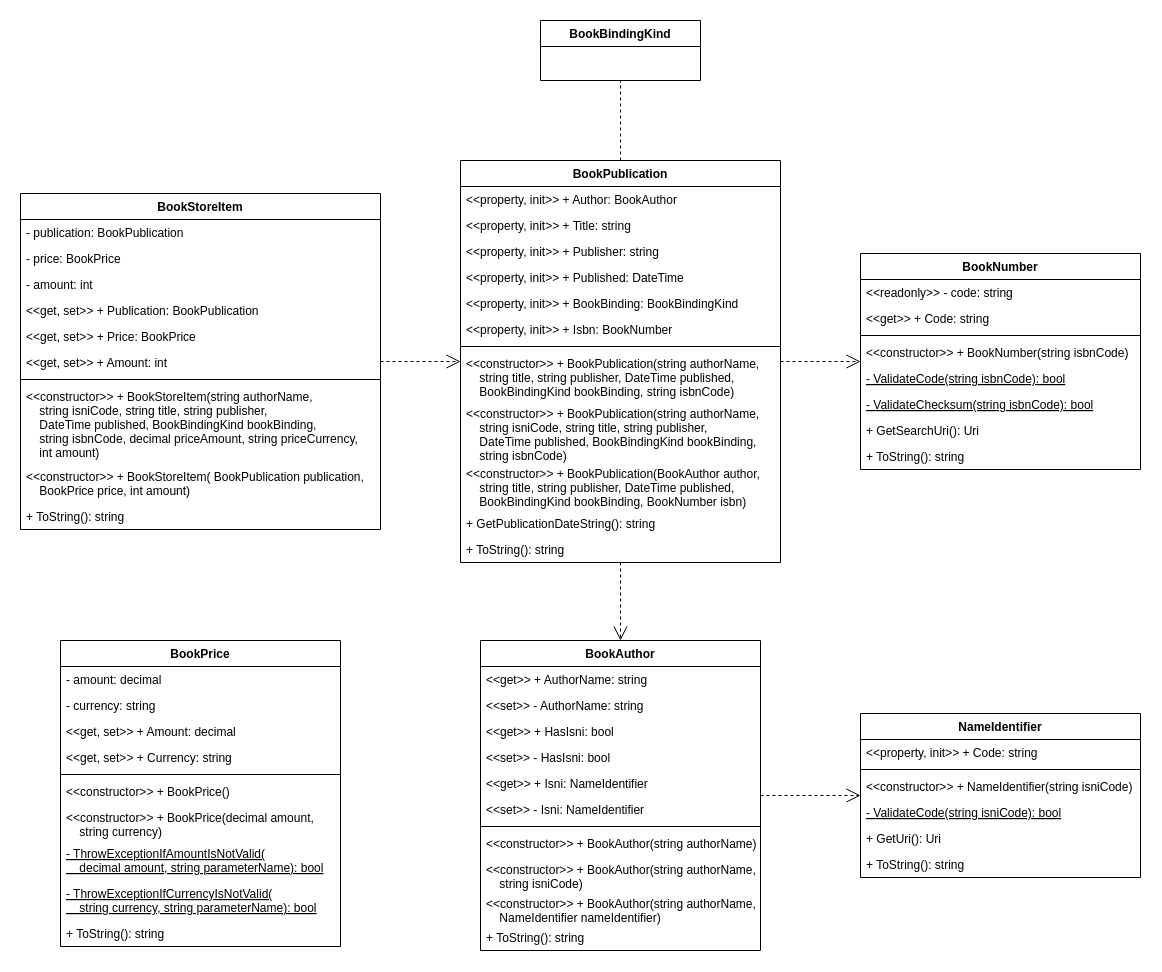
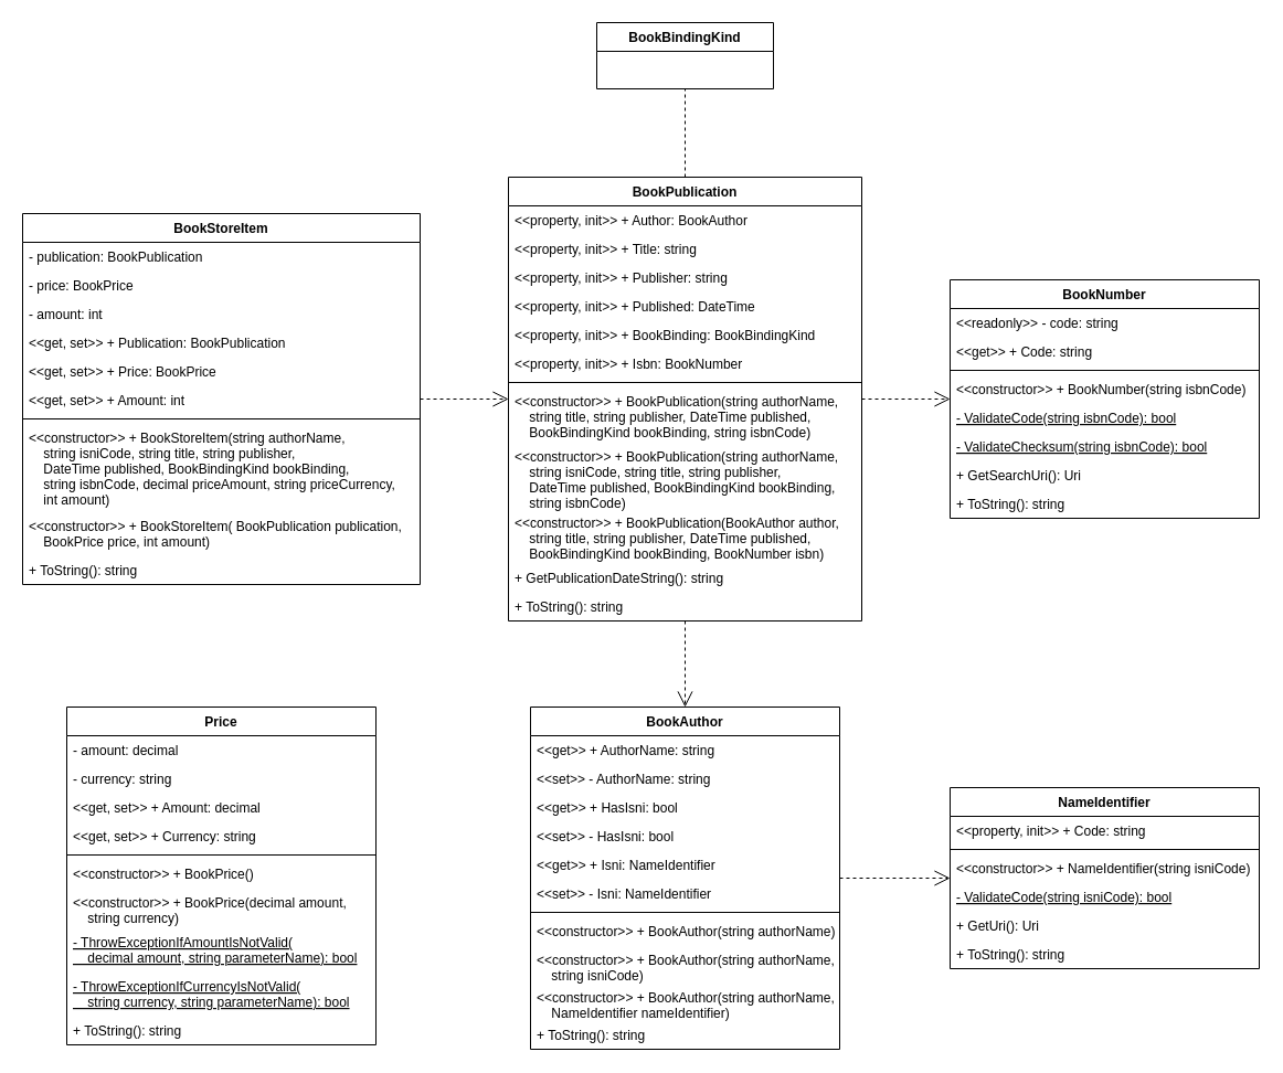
  <mxCell id="0" />
  <mxCell id="1" parent="0" />
  <mxCell id="2" value="NameIdentifier" style="swimlane;fontStyle=1;align=center;verticalAlign=top;childLayout=stackLayout;horizontal=1;startSize=26;horizontalStack=0;resizeParent=1;resizeParentMax=0;resizeLast=0;collapsible=1;marginBottom=0;" parent="1" vertex="1"><mxGeometry x="860" y="713" width="280" height="164" as="geometry" /></mxCell>
  <mxCell id="3" value="&lt;&lt;property, init&gt;&gt; + Code: string" style="text;strokeColor=none;fillColor=none;align=left;verticalAlign=top;spacingLeft=4;spacingRight=4;overflow=hidden;rotatable=0;points=[[0,0.5],[1,0.5]];portConstraint=eastwest;" parent="2" vertex="1"><mxGeometry y="26" width="280" height="26" as="geometry" /></mxCell>
  <mxCell id="4" value="" style="line;strokeWidth=1;fillColor=none;align=left;verticalAlign=middle;spacingTop=-1;spacingLeft=3;spacingRight=3;rotatable=0;labelPosition=right;points=[];portConstraint=eastwest;" parent="2" vertex="1"><mxGeometry y="52" width="280" height="8" as="geometry" /></mxCell>
  <mxCell id="5" value="&lt;&lt;constructor&gt;&gt; + NameIdentifier(string isniCode)" style="text;strokeColor=none;fillColor=none;align=left;verticalAlign=top;spacingLeft=4;spacingRight=4;overflow=hidden;rotatable=0;points=[[0,0.5],[1,0.5]];portConstraint=eastwest;" parent="2" vertex="1"><mxGeometry y="60" width="280" height="26" as="geometry" /></mxCell>
  <mxCell id="6" value="- ValidateCode(string isniCode): bool" style="text;strokeColor=none;fillColor=none;align=left;verticalAlign=top;spacingLeft=4;spacingRight=4;overflow=hidden;rotatable=0;points=[[0,0.5],[1,0.5]];portConstraint=eastwest;fontStyle=4" parent="2" vertex="1"><mxGeometry y="86" width="280" height="26" as="geometry" /></mxCell>
  <mxCell id="7" value="+ GetUri(): Uri" style="text;strokeColor=none;fillColor=none;align=left;verticalAlign=top;spacingLeft=4;spacingRight=4;overflow=hidden;rotatable=0;points=[[0,0.5],[1,0.5]];portConstraint=eastwest;" parent="2" vertex="1"><mxGeometry y="112" width="280" height="26" as="geometry" /></mxCell>
  <mxCell id="8" value="+ ToString(): string" style="text;strokeColor=none;fillColor=none;align=left;verticalAlign=top;spacingLeft=4;spacingRight=4;overflow=hidden;rotatable=0;points=[[0,0.5],[1,0.5]];portConstraint=eastwest;" parent="2" vertex="1"><mxGeometry y="138" width="280" height="26" as="geometry" /></mxCell>
  <mxCell id="9" value="BookNumber" style="swimlane;fontStyle=1;align=center;verticalAlign=top;childLayout=stackLayout;horizontal=1;startSize=26;horizontalStack=0;resizeParent=1;resizeParentMax=0;resizeLast=0;collapsible=1;marginBottom=0;" parent="1" vertex="1"><mxGeometry x="860" y="253" width="280" height="216" as="geometry" /></mxCell>
  <mxCell id="10" value="&lt;&lt;readonly&gt;&gt; - code: string" style="text;strokeColor=none;fillColor=none;align=left;verticalAlign=top;spacingLeft=4;spacingRight=4;overflow=hidden;rotatable=0;points=[[0,0.5],[1,0.5]];portConstraint=eastwest;" parent="9" vertex="1"><mxGeometry y="26" width="280" height="26" as="geometry" /></mxCell>
  <mxCell id="11" value="&lt;&lt;get&gt;&gt; + Code: string" style="text;strokeColor=none;fillColor=none;align=left;verticalAlign=top;spacingLeft=4;spacingRight=4;overflow=hidden;rotatable=0;points=[[0,0.5],[1,0.5]];portConstraint=eastwest;" parent="9" vertex="1"><mxGeometry y="52" width="280" height="26" as="geometry" /></mxCell>
  <mxCell id="12" value="" style="line;strokeWidth=1;fillColor=none;align=left;verticalAlign=middle;spacingTop=-1;spacingLeft=3;spacingRight=3;rotatable=0;labelPosition=right;points=[];portConstraint=eastwest;" parent="9" vertex="1"><mxGeometry y="78" width="280" height="8" as="geometry" /></mxCell>
  <mxCell id="13" value="&lt;&lt;constructor&gt;&gt; + BookNumber(string isbnCode)" style="text;strokeColor=none;fillColor=none;align=left;verticalAlign=top;spacingLeft=4;spacingRight=4;overflow=hidden;rotatable=0;points=[[0,0.5],[1,0.5]];portConstraint=eastwest;" parent="9" vertex="1"><mxGeometry y="86" width="280" height="26" as="geometry" /></mxCell>
  <mxCell id="14" value="- ValidateCode(string isbnCode): bool" style="text;strokeColor=none;fillColor=none;align=left;verticalAlign=top;spacingLeft=4;spacingRight=4;overflow=hidden;rotatable=0;points=[[0,0.5],[1,0.5]];portConstraint=eastwest;fontStyle=4" parent="9" vertex="1"><mxGeometry y="112" width="280" height="26" as="geometry" /></mxCell>
  <mxCell id="15" value="- ValidateChecksum(string isbnCode): bool" style="text;strokeColor=none;fillColor=none;align=left;verticalAlign=top;spacingLeft=4;spacingRight=4;overflow=hidden;rotatable=0;points=[[0,0.5],[1,0.5]];portConstraint=eastwest;fontStyle=4" parent="9" vertex="1"><mxGeometry y="138" width="280" height="26" as="geometry" /></mxCell>
  <mxCell id="16" value="+ GetSearchUri(): Uri" style="text;strokeColor=none;fillColor=none;align=left;verticalAlign=top;spacingLeft=4;spacingRight=4;overflow=hidden;rotatable=0;points=[[0,0.5],[1,0.5]];portConstraint=eastwest;" parent="9" vertex="1"><mxGeometry y="164" width="280" height="26" as="geometry" /></mxCell>
  <mxCell id="17" value="+ ToString(): string" style="text;strokeColor=none;fillColor=none;align=left;verticalAlign=top;spacingLeft=4;spacingRight=4;overflow=hidden;rotatable=0;points=[[0,0.5],[1,0.5]];portConstraint=eastwest;" parent="9" vertex="1"><mxGeometry y="190" width="280" height="26" as="geometry" /></mxCell>
  <mxCell id="18" value="BookAuthor" style="swimlane;fontStyle=1;align=center;verticalAlign=top;childLayout=stackLayout;horizontal=1;startSize=26;horizontalStack=0;resizeParent=1;resizeParentMax=0;resizeLast=0;collapsible=1;marginBottom=0;" parent="1" vertex="1"><mxGeometry x="480" y="640" width="280" height="310" as="geometry" /></mxCell>
  <mxCell id="19" value="&lt;&lt;get&gt;&gt; + AuthorName: string" style="text;strokeColor=none;fillColor=none;align=left;verticalAlign=top;spacingLeft=4;spacingRight=4;overflow=hidden;rotatable=0;points=[[0,0.5],[1,0.5]];portConstraint=eastwest;" parent="18" vertex="1"><mxGeometry y="26" width="280" height="26" as="geometry" /></mxCell>
  <mxCell id="20" value="&lt;&lt;set&gt;&gt; - AuthorName: string" style="text;strokeColor=none;fillColor=none;align=left;verticalAlign=top;spacingLeft=4;spacingRight=4;overflow=hidden;rotatable=0;points=[[0,0.5],[1,0.5]];portConstraint=eastwest;" parent="18" vertex="1"><mxGeometry y="52" width="280" height="26" as="geometry" /></mxCell>
  <mxCell id="21" value="&lt;&lt;get&gt;&gt; + HasIsni: bool" style="text;strokeColor=none;fillColor=none;align=left;verticalAlign=top;spacingLeft=4;spacingRight=4;overflow=hidden;rotatable=0;points=[[0,0.5],[1,0.5]];portConstraint=eastwest;" parent="18" vertex="1"><mxGeometry y="78" width="280" height="26" as="geometry" /></mxCell>
  <mxCell id="22" value="&lt;&lt;set&gt;&gt; - HasIsni: bool" style="text;strokeColor=none;fillColor=none;align=left;verticalAlign=top;spacingLeft=4;spacingRight=4;overflow=hidden;rotatable=0;points=[[0,0.5],[1,0.5]];portConstraint=eastwest;" parent="18" vertex="1"><mxGeometry y="104" width="280" height="26" as="geometry" /></mxCell>
  <mxCell id="23" value="&lt;&lt;get&gt;&gt; + Isni: NameIdentifier" style="text;strokeColor=none;fillColor=none;align=left;verticalAlign=top;spacingLeft=4;spacingRight=4;overflow=hidden;rotatable=0;points=[[0,0.5],[1,0.5]];portConstraint=eastwest;" parent="18" vertex="1"><mxGeometry y="130" width="280" height="26" as="geometry" /></mxCell>
  <mxCell id="24" value="&lt;&lt;set&gt;&gt; - Isni: NameIdentifier" style="text;strokeColor=none;fillColor=none;align=left;verticalAlign=top;spacingLeft=4;spacingRight=4;overflow=hidden;rotatable=0;points=[[0,0.5],[1,0.5]];portConstraint=eastwest;" parent="18" vertex="1"><mxGeometry y="156" width="280" height="26" as="geometry" /></mxCell>
  <mxCell id="25" value="" style="line;strokeWidth=1;fillColor=none;align=left;verticalAlign=middle;spacingTop=-1;spacingLeft=3;spacingRight=3;rotatable=0;labelPosition=right;points=[];portConstraint=eastwest;" parent="18" vertex="1"><mxGeometry y="182" width="280" height="8" as="geometry" /></mxCell>
  <mxCell id="26" value="&lt;&lt;constructor&gt;&gt; + BookAuthor(string authorName)" style="text;strokeColor=none;fillColor=none;align=left;verticalAlign=top;spacingLeft=4;spacingRight=4;overflow=hidden;rotatable=0;points=[[0,0.5],[1,0.5]];portConstraint=eastwest;" parent="18" vertex="1"><mxGeometry y="190" width="280" height="26" as="geometry" /></mxCell>
  <mxCell id="27" value="&lt;&lt;constructor&gt;&gt; + BookAuthor(string authorName,&#10;    string isniCode)" style="text;strokeColor=none;fillColor=none;align=left;verticalAlign=top;spacingLeft=4;spacingRight=4;overflow=hidden;rotatable=0;points=[[0,0.5],[1,0.5]];portConstraint=eastwest;" parent="18" vertex="1"><mxGeometry y="216" width="280" height="34" as="geometry" /></mxCell>
  <mxCell id="28" value="&lt;&lt;constructor&gt;&gt; + BookAuthor(string authorName,&#10;    NameIdentifier nameIdentifier)" style="text;strokeColor=none;fillColor=none;align=left;verticalAlign=top;spacingLeft=4;spacingRight=4;overflow=hidden;rotatable=0;points=[[0,0.5],[1,0.5]];portConstraint=eastwest;" parent="18" vertex="1"><mxGeometry y="250" width="280" height="34" as="geometry" /></mxCell>
  <mxCell id="29" value="+ ToString(): string" style="text;strokeColor=none;fillColor=none;align=left;verticalAlign=top;spacingLeft=4;spacingRight=4;overflow=hidden;rotatable=0;points=[[0,0.5],[1,0.5]];portConstraint=eastwest;" parent="18" vertex="1"><mxGeometry y="284" width="280" height="26" as="geometry" /></mxCell>
  <mxCell id="30" value="" style="endArrow=open;endSize=12;dashed=1;html=1;rounded=0;" parent="1" source="18" target="2" edge="1"><mxGeometry width="160" relative="1" as="geometry"><mxPoint x="550" y="100" as="sourcePoint" /><mxPoint x="830" y="-90" as="targetPoint" /></mxGeometry></mxCell>
  <mxCell id="31" value="BookPublication" style="swimlane;fontStyle=1;align=center;verticalAlign=top;childLayout=stackLayout;horizontal=1;startSize=26;horizontalStack=0;resizeParent=1;resizeParentMax=0;resizeLast=0;collapsible=1;marginBottom=0;" parent="1" vertex="1"><mxGeometry x="460" y="160" width="320" height="402" as="geometry" /></mxCell>
  <mxCell id="32" value="&lt;&lt;property, init&gt;&gt; + Author: BookAuthor" style="text;strokeColor=none;fillColor=none;align=left;verticalAlign=top;spacingLeft=4;spacingRight=4;overflow=hidden;rotatable=0;points=[[0,0.5],[1,0.5]];portConstraint=eastwest;" parent="31" vertex="1"><mxGeometry y="26" width="320" height="26" as="geometry" /></mxCell>
  <mxCell id="33" value="&lt;&lt;property, init&gt;&gt; + Title: string" style="text;strokeColor=none;fillColor=none;align=left;verticalAlign=top;spacingLeft=4;spacingRight=4;overflow=hidden;rotatable=0;points=[[0,0.5],[1,0.5]];portConstraint=eastwest;" parent="31" vertex="1"><mxGeometry y="52" width="320" height="26" as="geometry" /></mxCell>
  <mxCell id="34" value="&lt;&lt;property, init&gt;&gt; + Publisher: string" style="text;strokeColor=none;fillColor=none;align=left;verticalAlign=top;spacingLeft=4;spacingRight=4;overflow=hidden;rotatable=0;points=[[0,0.5],[1,0.5]];portConstraint=eastwest;" parent="31" vertex="1"><mxGeometry y="78" width="320" height="26" as="geometry" /></mxCell>
  <mxCell id="35" value="&lt;&lt;property, init&gt;&gt; + Published: DateTime" style="text;strokeColor=none;fillColor=none;align=left;verticalAlign=top;spacingLeft=4;spacingRight=4;overflow=hidden;rotatable=0;points=[[0,0.5],[1,0.5]];portConstraint=eastwest;" parent="31" vertex="1"><mxGeometry y="104" width="320" height="26" as="geometry" /></mxCell>
  <mxCell id="36" value="&lt;&lt;property, init&gt;&gt; + BookBinding: BookBindingKind" style="text;strokeColor=none;fillColor=none;align=left;verticalAlign=top;spacingLeft=4;spacingRight=4;overflow=hidden;rotatable=0;points=[[0,0.5],[1,0.5]];portConstraint=eastwest;" parent="31" vertex="1"><mxGeometry y="130" width="320" height="26" as="geometry" /></mxCell>
  <mxCell id="37" value="&lt;&lt;property, init&gt;&gt; + Isbn: BookNumber" style="text;strokeColor=none;fillColor=none;align=left;verticalAlign=top;spacingLeft=4;spacingRight=4;overflow=hidden;rotatable=0;points=[[0,0.5],[1,0.5]];portConstraint=eastwest;" parent="31" vertex="1"><mxGeometry y="156" width="320" height="26" as="geometry" /></mxCell>
  <mxCell id="38" value="" style="line;strokeWidth=1;fillColor=none;align=left;verticalAlign=middle;spacingTop=-1;spacingLeft=3;spacingRight=3;rotatable=0;labelPosition=right;points=[];portConstraint=eastwest;" parent="31" vertex="1"><mxGeometry y="182" width="320" height="8" as="geometry" /></mxCell>
  <mxCell id="39" value="&lt;&lt;constructor&gt;&gt; + BookPublication(string authorName,&#10;    string title, string publisher, DateTime published,&#10;    BookBindingKind bookBinding, string isbnCode)" style="text;strokeColor=none;fillColor=none;align=left;verticalAlign=top;spacingLeft=4;spacingRight=4;overflow=hidden;rotatable=0;points=[[0,0.5],[1,0.5]];portConstraint=eastwest;" parent="31" vertex="1"><mxGeometry y="190" width="320" height="50" as="geometry" /></mxCell>
  <mxCell id="40" value="&lt;&lt;constructor&gt;&gt; + BookPublication(string authorName,&#10;    string isniCode, string title, string publisher,&#10;    DateTime published, BookBindingKind bookBinding,&#10;    string isbnCode)" style="text;strokeColor=none;fillColor=none;align=left;verticalAlign=top;spacingLeft=4;spacingRight=4;overflow=hidden;rotatable=0;points=[[0,0.5],[1,0.5]];portConstraint=eastwest;" parent="31" vertex="1"><mxGeometry y="240" width="320" height="60" as="geometry" /></mxCell>
  <mxCell id="41" value="&lt;&lt;constructor&gt;&gt; + BookPublication(BookAuthor author,&#10;    string title, string publisher, DateTime published,&#10;    BookBindingKind bookBinding, BookNumber isbn)" style="text;strokeColor=none;fillColor=none;align=left;verticalAlign=top;spacingLeft=4;spacingRight=4;overflow=hidden;rotatable=0;points=[[0,0.5],[1,0.5]];portConstraint=eastwest;" parent="31" vertex="1"><mxGeometry y="300" width="320" height="50" as="geometry" /></mxCell>
  <mxCell id="42" value="+ GetPublicationDateString(): string" style="text;strokeColor=none;fillColor=none;align=left;verticalAlign=top;spacingLeft=4;spacingRight=4;overflow=hidden;rotatable=0;points=[[0,0.5],[1,0.5]];portConstraint=eastwest;" parent="31" vertex="1"><mxGeometry y="350" width="320" height="26" as="geometry" /></mxCell>
  <mxCell id="43" value="+ ToString(): string" style="text;strokeColor=none;fillColor=none;align=left;verticalAlign=top;spacingLeft=4;spacingRight=4;overflow=hidden;rotatable=0;points=[[0,0.5],[1,0.5]];portConstraint=eastwest;" parent="31" vertex="1"><mxGeometry y="376" width="320" height="26" as="geometry" /></mxCell>
  <mxCell id="44" value="" style="endArrow=open;endSize=12;dashed=1;html=1;rounded=0;" parent="1" source="31" target="9" edge="1"><mxGeometry width="160" relative="1" as="geometry"><mxPoint x="780" y="280" as="sourcePoint" /><mxPoint x="940" y="280" as="targetPoint" /></mxGeometry></mxCell>
  <mxCell id="45" value="" style="endArrow=open;endSize=12;dashed=1;html=1;rounded=0;" parent="1" source="31" target="18" edge="1"><mxGeometry width="160" relative="1" as="geometry"><mxPoint x="790" y="305.095" as="sourcePoint" /><mxPoint x="910" y="255.667" as="targetPoint" /></mxGeometry></mxCell>
  <mxCell id="46" value="BookStoreItem" style="swimlane;fontStyle=1;align=center;verticalAlign=top;childLayout=stackLayout;horizontal=1;startSize=26;horizontalStack=0;resizeParent=1;resizeParentMax=0;resizeLast=0;collapsible=1;marginBottom=0;" parent="1" vertex="1"><mxGeometry x="20" y="193" width="360" height="336" as="geometry" /></mxCell>
  <mxCell id="47" value="- publication: BookPublication" style="text;strokeColor=none;fillColor=none;align=left;verticalAlign=top;spacingLeft=4;spacingRight=4;overflow=hidden;rotatable=0;points=[[0,0.5],[1,0.5]];portConstraint=eastwest;" parent="46" vertex="1"><mxGeometry y="26" width="360" height="26" as="geometry" /></mxCell>
  <mxCell id="48" value="- price: BookPrice" style="text;strokeColor=none;fillColor=none;align=left;verticalAlign=top;spacingLeft=4;spacingRight=4;overflow=hidden;rotatable=0;points=[[0,0.5],[1,0.5]];portConstraint=eastwest;" parent="46" vertex="1"><mxGeometry y="52" width="360" height="26" as="geometry" /></mxCell>
  <mxCell id="49" value="- amount: int" style="text;strokeColor=none;fillColor=none;align=left;verticalAlign=top;spacingLeft=4;spacingRight=4;overflow=hidden;rotatable=0;points=[[0,0.5],[1,0.5]];portConstraint=eastwest;" parent="46" vertex="1"><mxGeometry y="78" width="360" height="26" as="geometry" /></mxCell>
  <mxCell id="50" value="&lt;&lt;get, set&gt;&gt; + Publication: BookPublication" style="text;strokeColor=none;fillColor=none;align=left;verticalAlign=top;spacingLeft=4;spacingRight=4;overflow=hidden;rotatable=0;points=[[0,0.5],[1,0.5]];portConstraint=eastwest;" parent="46" vertex="1"><mxGeometry y="104" width="360" height="26" as="geometry" /></mxCell>
  <mxCell id="51" value="&lt;&lt;get, set&gt;&gt; + Price: BookPrice" style="text;strokeColor=none;fillColor=none;align=left;verticalAlign=top;spacingLeft=4;spacingRight=4;overflow=hidden;rotatable=0;points=[[0,0.5],[1,0.5]];portConstraint=eastwest;" parent="46" vertex="1"><mxGeometry y="130" width="360" height="26" as="geometry" /></mxCell>
  <mxCell id="52" value="&lt;&lt;get, set&gt;&gt; + Amount: int" style="text;strokeColor=none;fillColor=none;align=left;verticalAlign=top;spacingLeft=4;spacingRight=4;overflow=hidden;rotatable=0;points=[[0,0.5],[1,0.5]];portConstraint=eastwest;" parent="46" vertex="1"><mxGeometry y="156" width="360" height="26" as="geometry" /></mxCell>
  <mxCell id="53" value="" style="line;strokeWidth=1;fillColor=none;align=left;verticalAlign=middle;spacingTop=-1;spacingLeft=3;spacingRight=3;rotatable=0;labelPosition=right;points=[];portConstraint=eastwest;" parent="46" vertex="1"><mxGeometry y="182" width="360" height="8" as="geometry" /></mxCell>
  <mxCell id="54" value="&lt;&lt;constructor&gt;&gt; + BookStoreItem(string authorName,&#10;    string isniCode, string title, string publisher,&#10;    DateTime published, BookBindingKind bookBinding,&#10;    string isbnCode, decimal priceAmount, string priceCurrency,&#10;    int amount)" style="text;strokeColor=none;fillColor=none;align=left;verticalAlign=top;spacingLeft=4;spacingRight=4;overflow=hidden;rotatable=0;points=[[0,0.5],[1,0.5]];portConstraint=eastwest;" parent="46" vertex="1"><mxGeometry y="190" width="360" height="80" as="geometry" /></mxCell>
  <mxCell id="55" value="&lt;&lt;constructor&gt;&gt; + BookStoreItem( BookPublication publication,&#10;    BookPrice price, int amount)" style="text;strokeColor=none;fillColor=none;align=left;verticalAlign=top;spacingLeft=4;spacingRight=4;overflow=hidden;rotatable=0;points=[[0,0.5],[1,0.5]];portConstraint=eastwest;" parent="46" vertex="1"><mxGeometry y="270" width="360" height="40" as="geometry" /></mxCell>
  <mxCell id="56" value="+ ToString(): string" style="text;strokeColor=none;fillColor=none;align=left;verticalAlign=top;spacingLeft=4;spacingRight=4;overflow=hidden;rotatable=0;points=[[0,0.5],[1,0.5]];portConstraint=eastwest;" parent="46" vertex="1"><mxGeometry y="310" width="360" height="26" as="geometry" /></mxCell>
  <mxCell id="57" value="" style="endArrow=open;endSize=12;dashed=1;html=1;rounded=0;" parent="1" source="46" target="31" edge="1"><mxGeometry width="160" relative="1" as="geometry"><mxPoint x="200" y="200" as="sourcePoint" /><mxPoint x="360" y="200" as="targetPoint" /></mxGeometry></mxCell>
- <mxCell id="58" value="BookPrice" style="swimlane;fontStyle=1;align=center;verticalAlign=top;childLayout=stackLayout;horizontal=1;startSize=26;horizontalStack=0;resizeParent=1;resizeParentMax=0;resizeLast=0;collapsible=1;marginBottom=0;" parent="1" vertex="1"><mxGeometry x="60" y="640" width="280" height="306" as="geometry" /></mxCell>
+ <mxCell id="58" value="Price" style="swimlane;fontStyle=1;align=center;verticalAlign=top;childLayout=stackLayout;horizontal=1;startSize=26;horizontalStack=0;resizeParent=1;resizeParentMax=0;resizeLast=0;collapsible=1;marginBottom=0;" parent="1" vertex="1"><mxGeometry x="60" y="640" width="280" height="306" as="geometry" /></mxCell>
  <mxCell id="59" value="- amount: decimal" style="text;strokeColor=none;fillColor=none;align=left;verticalAlign=top;spacingLeft=4;spacingRight=4;overflow=hidden;rotatable=0;points=[[0,0.5],[1,0.5]];portConstraint=eastwest;" parent="58" vertex="1"><mxGeometry y="26" width="280" height="26" as="geometry" /></mxCell>
  <mxCell id="60" value="- currency: string" style="text;strokeColor=none;fillColor=none;align=left;verticalAlign=top;spacingLeft=4;spacingRight=4;overflow=hidden;rotatable=0;points=[[0,0.5],[1,0.5]];portConstraint=eastwest;" parent="58" vertex="1"><mxGeometry y="52" width="280" height="26" as="geometry" /></mxCell>
  <mxCell id="61" value="&lt;&lt;get, set&gt;&gt; + Amount: decimal" style="text;strokeColor=none;fillColor=none;align=left;verticalAlign=top;spacingLeft=4;spacingRight=4;overflow=hidden;rotatable=0;points=[[0,0.5],[1,0.5]];portConstraint=eastwest;" parent="58" vertex="1"><mxGeometry y="78" width="280" height="26" as="geometry" /></mxCell>
  <mxCell id="62" value="&lt;&lt;get, set&gt;&gt; + Currency: string" style="text;strokeColor=none;fillColor=none;align=left;verticalAlign=top;spacingLeft=4;spacingRight=4;overflow=hidden;rotatable=0;points=[[0,0.5],[1,0.5]];portConstraint=eastwest;" parent="58" vertex="1"><mxGeometry y="104" width="280" height="26" as="geometry" /></mxCell>
  <mxCell id="63" value="" style="line;strokeWidth=1;fillColor=none;align=left;verticalAlign=middle;spacingTop=-1;spacingLeft=3;spacingRight=3;rotatable=0;labelPosition=right;points=[];portConstraint=eastwest;" parent="58" vertex="1"><mxGeometry y="130" width="280" height="8" as="geometry" /></mxCell>
  <mxCell id="64" value="&lt;&lt;constructor&gt;&gt; + BookPrice()" style="text;strokeColor=none;fillColor=none;align=left;verticalAlign=top;spacingLeft=4;spacingRight=4;overflow=hidden;rotatable=0;points=[[0,0.5],[1,0.5]];portConstraint=eastwest;" parent="58" vertex="1"><mxGeometry y="138" width="280" height="26" as="geometry" /></mxCell>
  <mxCell id="65" value="&lt;&lt;constructor&gt;&gt; + BookPrice(decimal amount,&#10;    string currency)" style="text;strokeColor=none;fillColor=none;align=left;verticalAlign=top;spacingLeft=4;spacingRight=4;overflow=hidden;rotatable=0;points=[[0,0.5],[1,0.5]];portConstraint=eastwest;" parent="58" vertex="1"><mxGeometry y="164" width="280" height="36" as="geometry" /></mxCell>
  <mxCell id="66" value="- ThrowExceptionIfAmountIsNotValid(&#10;    decimal amount, string parameterName): bool" style="text;strokeColor=none;fillColor=none;align=left;verticalAlign=top;spacingLeft=4;spacingRight=4;overflow=hidden;rotatable=0;points=[[0,0.5],[1,0.5]];portConstraint=eastwest;fontStyle=4" parent="58" vertex="1"><mxGeometry y="200" width="280" height="40" as="geometry" /></mxCell>
  <mxCell id="67" value="- ThrowExceptionIfCurrencyIsNotValid(&#10;    string currency, string parameterName): bool" style="text;strokeColor=none;fillColor=none;align=left;verticalAlign=top;spacingLeft=4;spacingRight=4;overflow=hidden;rotatable=0;points=[[0,0.5],[1,0.5]];portConstraint=eastwest;fontStyle=4" parent="58" vertex="1"><mxGeometry y="240" width="280" height="40" as="geometry" /></mxCell>
  <mxCell id="68" value="+ ToString(): string" style="text;strokeColor=none;fillColor=none;align=left;verticalAlign=top;spacingLeft=4;spacingRight=4;overflow=hidden;rotatable=0;points=[[0,0.5],[1,0.5]];portConstraint=eastwest;" parent="58" vertex="1"><mxGeometry y="280" width="280" height="26" as="geometry" /></mxCell>
  <mxCell id="69" value="BookBindingKind" style="swimlane;fontStyle=1;align=center;verticalAlign=top;childLayout=stackLayout;horizontal=1;startSize=26;horizontalStack=0;resizeParent=1;resizeParentMax=0;resizeLast=0;collapsible=1;marginBottom=0;" parent="1" vertex="1"><mxGeometry x="540" y="20" width="160" height="60" as="geometry" /></mxCell>
  <mxCell id="70" value="" style="endArrow=none;endSize=12;dashed=1;html=1;rounded=0;" parent="1" source="31" target="69" edge="1"><mxGeometry width="160" relative="1" as="geometry"><mxPoint x="790" y="371" as="sourcePoint" /><mxPoint x="870" y="371" as="targetPoint" /></mxGeometry></mxCell>
